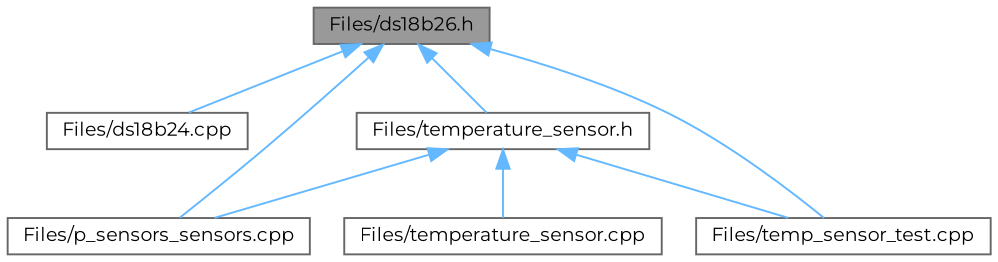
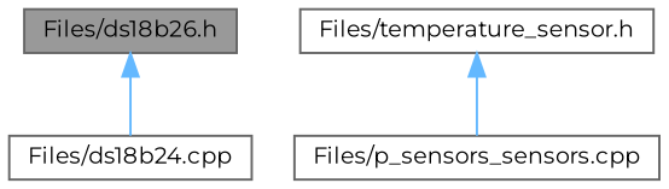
  digraph {
    fontname=Montserrat
    node [color=grey40 fillcolor=white fontname=Montserrat fontsize=10 shape=box style=filled]
    edge [color=steelblue1 dir=back fontname=Montserrat fontsize=10 labelfontname=Helvetica labelfontsize=10 style=solid]
    n1 [color=gray40 fillcolor=grey60 fontcolor=black height=0.2 label="Files/ds18b26.h" width=0.4]
    n2 [height=0.2 label="Files/ds18b24.cpp" width=0.4]
    n3 [height=0.2 label="Files/p_sensors_sensors.cpp" width=0.4]
-   n4 [height=0.2 label="Files/temp_sensor_test.cpp" width=0.4]
    n5 [height=0.2 label="Files/temperature_sensor.h" width=0.4]
-   n6 [height=0.2 label="Files/temperature_sensor.cpp" width=0.4]
    n1 -> n2
-   n1 -> n3
-   n1 -> n4
-   n1 -> n5
    n5 -> n3
-   n5 -> n4
-   n5 -> n6
  }
